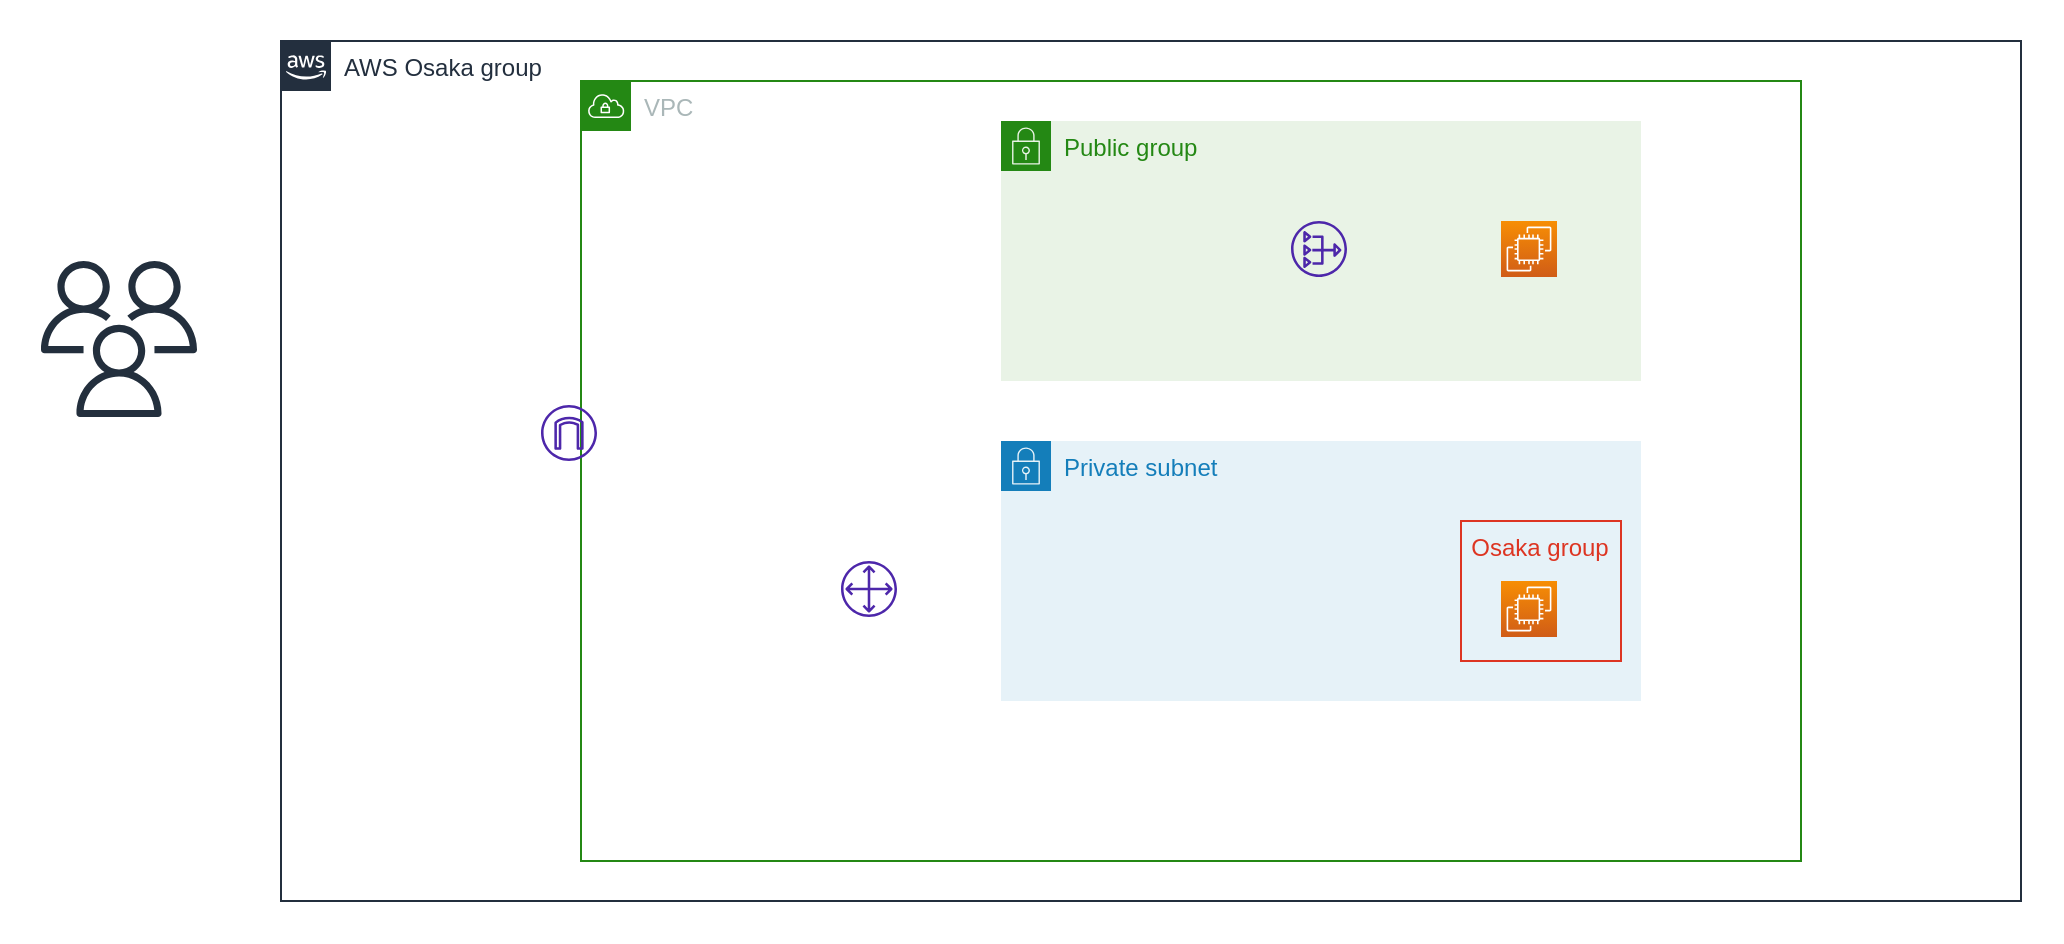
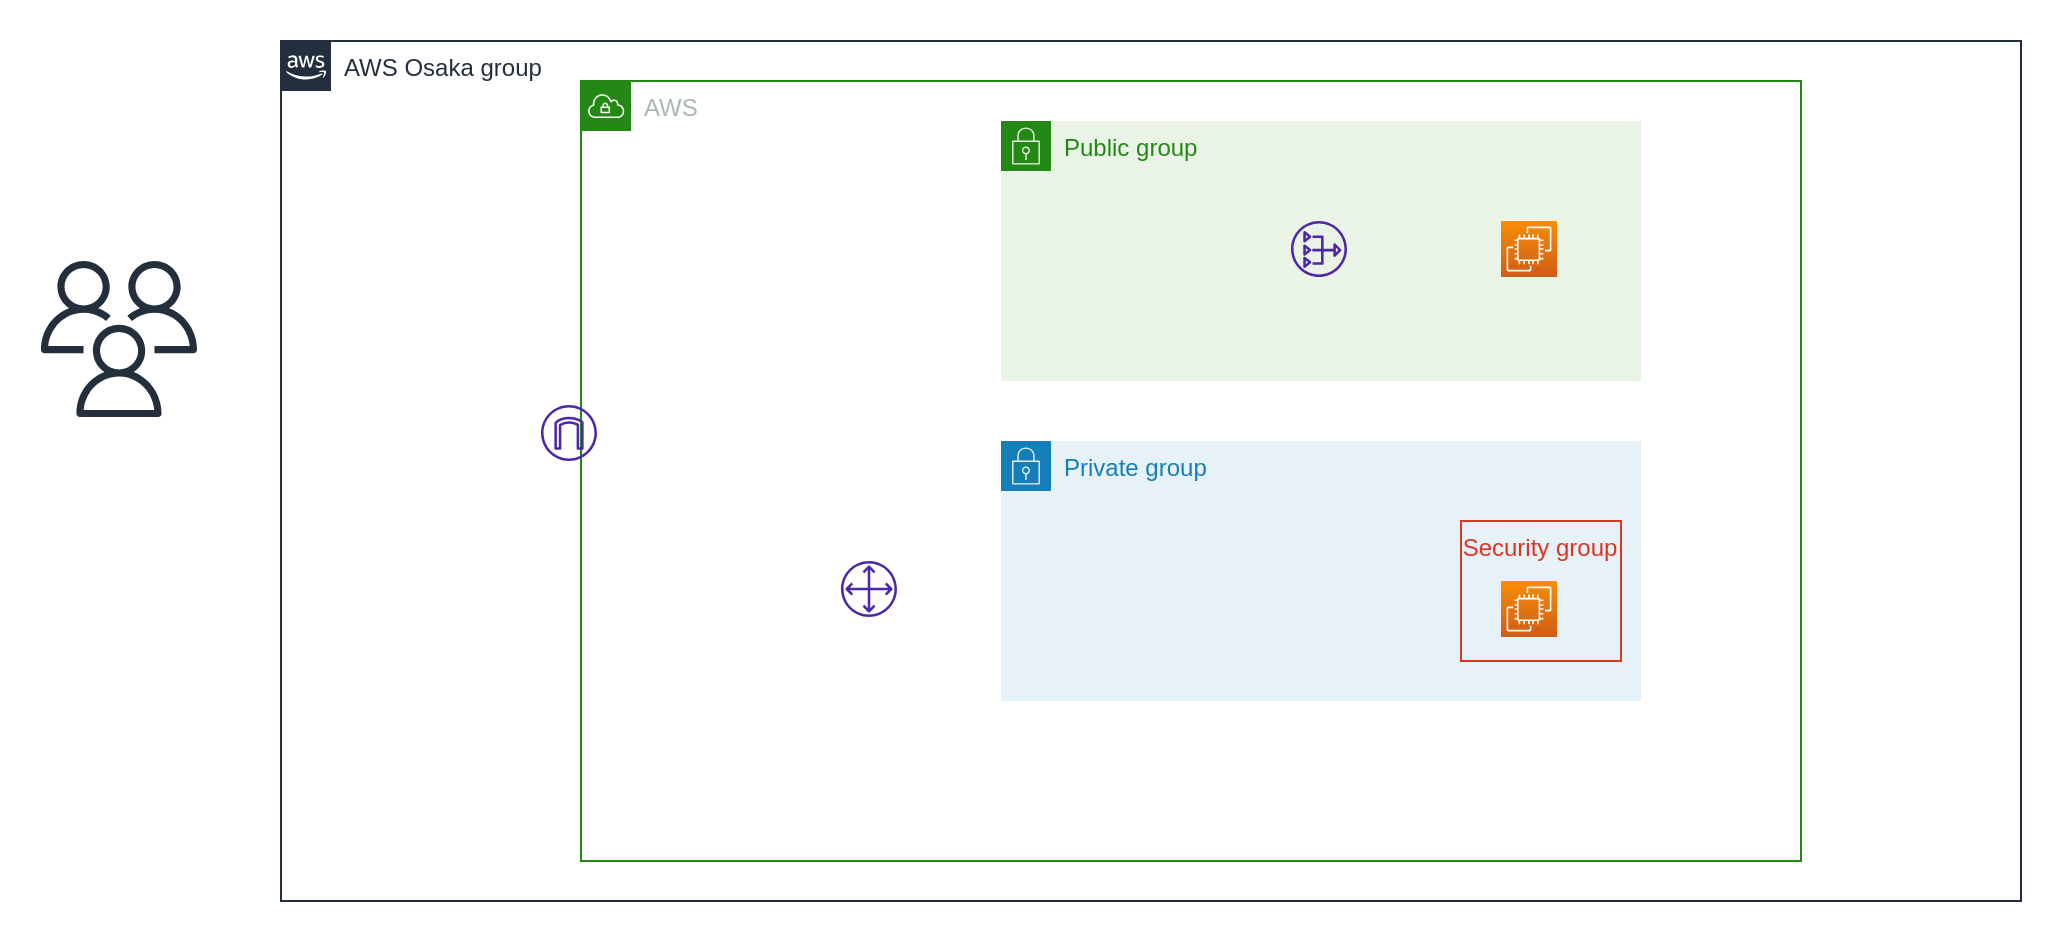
  <mxCell id="0" />
  <mxCell id="1" parent="0" />
  <mxCell id="2" value="AWS Osaka group" style="points=[[0,0],[0.25,0],[0.5,0],[0.75,0],[1,0],[1,0.25],[1,0.5],[1,0.75],[1,1],[0.75,1],[0.5,1],[0.25,1],[0,1],[0,0.75],[0,0.5],[0,0.25]];outlineConnect=0;gradientColor=none;html=1;whiteSpace=wrap;fontSize=12;fontStyle=0;container=1;pointerEvents=0;collapsible=0;recursiveResize=0;shape=mxgraph.aws4.group;grIcon=mxgraph.aws4.group_aws_cloud_alt;strokeColor=#232F3E;fillColor=none;verticalAlign=top;align=left;spacingLeft=30;fontColor=#232F3E;dashed=0;" vertex="1" parent="1"><mxGeometry x="140" y="20" width="870" height="430" as="geometry" /></mxCell>
- <mxCell id="3" value="Private subnet" style="points=[[0,0],[0.25,0],[0.5,0],[0.75,0],[1,0],[1,0.25],[1,0.5],[1,0.75],[1,1],[0.75,1],[0.5,1],[0.25,1],[0,1],[0,0.75],[0,0.5],[0,0.25]];outlineConnect=0;gradientColor=none;html=1;whiteSpace=wrap;fontSize=12;fontStyle=0;container=1;pointerEvents=0;collapsible=0;recursiveResize=0;shape=mxgraph.aws4.group;grIcon=mxgraph.aws4.group_security_group;grStroke=0;strokeColor=#147EBA;fillColor=#E6F2F8;verticalAlign=top;align=left;spacingLeft=30;fontColor=#147EBA;dashed=0;" vertex="1" parent="2"><mxGeometry x="360" y="200" width="320" height="130" as="geometry" /></mxCell>
+ <mxCell id="3" value="Private group" style="points=[[0,0],[0.25,0],[0.5,0],[0.75,0],[1,0],[1,0.25],[1,0.5],[1,0.75],[1,1],[0.75,1],[0.5,1],[0.25,1],[0,1],[0,0.75],[0,0.5],[0,0.25]];outlineConnect=0;gradientColor=none;html=1;whiteSpace=wrap;fontSize=12;fontStyle=0;container=1;pointerEvents=0;collapsible=0;recursiveResize=0;shape=mxgraph.aws4.group;grIcon=mxgraph.aws4.group_security_group;grStroke=0;strokeColor=#147EBA;fillColor=#E6F2F8;verticalAlign=top;align=left;spacingLeft=30;fontColor=#147EBA;dashed=0;" vertex="1" parent="2"><mxGeometry x="360" y="200" width="320" height="130" as="geometry" /></mxCell>
  <mxCell id="4" value="Public group" style="points=[[0,0],[0.25,0],[0.5,0],[0.75,0],[1,0],[1,0.25],[1,0.5],[1,0.75],[1,1],[0.75,1],[0.5,1],[0.25,1],[0,1],[0,0.75],[0,0.5],[0,0.25]];outlineConnect=0;gradientColor=none;html=1;whiteSpace=wrap;fontSize=12;fontStyle=0;container=1;pointerEvents=0;collapsible=0;recursiveResize=0;shape=mxgraph.aws4.group;grIcon=mxgraph.aws4.group_security_group;grStroke=0;strokeColor=#248814;fillColor=#E9F3E6;verticalAlign=top;align=left;spacingLeft=30;fontColor=#248814;dashed=0;" vertex="1" parent="2"><mxGeometry x="360" y="40" width="320" height="130" as="geometry" /></mxCell>
- <mxCell id="5" value="VPC" style="points=[[0,0],[0.25,0],[0.5,0],[0.75,0],[1,0],[1,0.25],[1,0.5],[1,0.75],[1,1],[0.75,1],[0.5,1],[0.25,1],[0,1],[0,0.75],[0,0.5],[0,0.25]];outlineConnect=0;gradientColor=none;html=1;whiteSpace=wrap;fontSize=12;fontStyle=0;container=1;pointerEvents=0;collapsible=0;recursiveResize=0;shape=mxgraph.aws4.group;grIcon=mxgraph.aws4.group_vpc;strokeColor=#248814;fillColor=none;verticalAlign=top;align=left;spacingLeft=30;fontColor=#AAB7B8;dashed=0;" vertex="1" parent="2"><mxGeometry x="150" y="20" width="610" height="390" as="geometry" /></mxCell>
+ <mxCell id="5" value="AWS" style="points=[[0,0],[0.25,0],[0.5,0],[0.75,0],[1,0],[1,0.25],[1,0.5],[1,0.75],[1,1],[0.75,1],[0.5,1],[0.25,1],[0,1],[0,0.75],[0,0.5],[0,0.25]];outlineConnect=0;gradientColor=none;html=1;whiteSpace=wrap;fontSize=12;fontStyle=0;container=1;pointerEvents=0;collapsible=0;recursiveResize=0;shape=mxgraph.aws4.group;grIcon=mxgraph.aws4.group_vpc;strokeColor=#248814;fillColor=none;verticalAlign=top;align=left;spacingLeft=30;fontColor=#AAB7B8;dashed=0;" vertex="1" parent="2"><mxGeometry x="150" y="20" width="610" height="390" as="geometry" /></mxCell>
  <mxCell id="6" value="" style="sketch=0;outlineConnect=0;fontColor=#232F3E;gradientColor=none;fillColor=#4D27AA;strokeColor=none;dashed=0;verticalLabelPosition=bottom;verticalAlign=top;align=center;html=1;fontSize=12;fontStyle=0;aspect=fixed;pointerEvents=1;shape=mxgraph.aws4.internet_gateway;" vertex="1" parent="5"><mxGeometry x="-20" y="162" width="28" height="28" as="geometry" /></mxCell>
  <mxCell id="7" value="" style="sketch=0;outlineConnect=0;fontColor=#232F3E;gradientColor=none;fillColor=#4D27AA;strokeColor=none;dashed=0;verticalLabelPosition=bottom;verticalAlign=top;align=center;html=1;fontSize=12;fontStyle=0;aspect=fixed;pointerEvents=1;shape=mxgraph.aws4.nat_gateway;" vertex="1" parent="5"><mxGeometry x="355" y="70" width="28" height="28" as="geometry" /></mxCell>
  <mxCell id="8" value="" style="sketch=0;points=[[0,0,0],[0.25,0,0],[0.5,0,0],[0.75,0,0],[1,0,0],[0,1,0],[0.25,1,0],[0.5,1,0],[0.75,1,0],[1,1,0],[0,0.25,0],[0,0.5,0],[0,0.75,0],[1,0.25,0],[1,0.5,0],[1,0.75,0]];outlineConnect=0;fontColor=#232F3E;gradientColor=#F78E04;gradientDirection=north;fillColor=#D05C17;strokeColor=#ffffff;dashed=0;verticalLabelPosition=bottom;verticalAlign=top;align=center;html=1;fontSize=12;fontStyle=0;aspect=fixed;shape=mxgraph.aws4.resourceIcon;resIcon=mxgraph.aws4.ec2;" vertex="1" parent="5"><mxGeometry x="460" y="250" width="28" height="28" as="geometry" /></mxCell>
  <mxCell id="9" value="" style="sketch=0;points=[[0,0,0],[0.25,0,0],[0.5,0,0],[0.75,0,0],[1,0,0],[0,1,0],[0.25,1,0],[0.5,1,0],[0.75,1,0],[1,1,0],[0,0.25,0],[0,0.5,0],[0,0.75,0],[1,0.25,0],[1,0.5,0],[1,0.75,0]];outlineConnect=0;fontColor=#232F3E;gradientColor=#F78E04;gradientDirection=north;fillColor=#D05C17;strokeColor=#ffffff;dashed=0;verticalLabelPosition=bottom;verticalAlign=top;align=center;html=1;fontSize=12;fontStyle=0;aspect=fixed;shape=mxgraph.aws4.resourceIcon;resIcon=mxgraph.aws4.ec2;" vertex="1" parent="5"><mxGeometry x="460" y="70" width="28" height="28" as="geometry" /></mxCell>
- <mxCell id="10" value="Osaka group" style="fillColor=none;strokeColor=#DD3522;verticalAlign=top;fontStyle=0;fontColor=#DD3522;" vertex="1" parent="5"><mxGeometry x="440" y="220" width="80" height="70" as="geometry" /></mxCell>
+ <mxCell id="10" value="Security group" style="fillColor=none;strokeColor=#DD3522;verticalAlign=top;fontStyle=0;fontColor=#DD3522;" vertex="1" parent="5"><mxGeometry x="440" y="220" width="80" height="70" as="geometry" /></mxCell>
  <mxCell id="11" value="" style="sketch=0;outlineConnect=0;fontColor=#232F3E;gradientColor=none;fillColor=#4D27AA;strokeColor=none;dashed=0;verticalLabelPosition=bottom;verticalAlign=top;align=center;html=1;fontSize=12;fontStyle=0;aspect=fixed;pointerEvents=1;shape=mxgraph.aws4.customer_gateway;" vertex="1" parent="1"><mxGeometry x="420" y="280" width="28" height="28" as="geometry" /></mxCell>
  <mxCell id="12" value="" style="sketch=0;outlineConnect=0;fontColor=#232F3E;gradientColor=none;fillColor=#232F3D;strokeColor=none;dashed=0;verticalLabelPosition=bottom;verticalAlign=top;align=center;html=1;fontSize=12;fontStyle=0;aspect=fixed;pointerEvents=1;shape=mxgraph.aws4.users;" vertex="1" parent="1"><mxGeometry x="20" y="130" width="78" height="78" as="geometry" /></mxCell>
